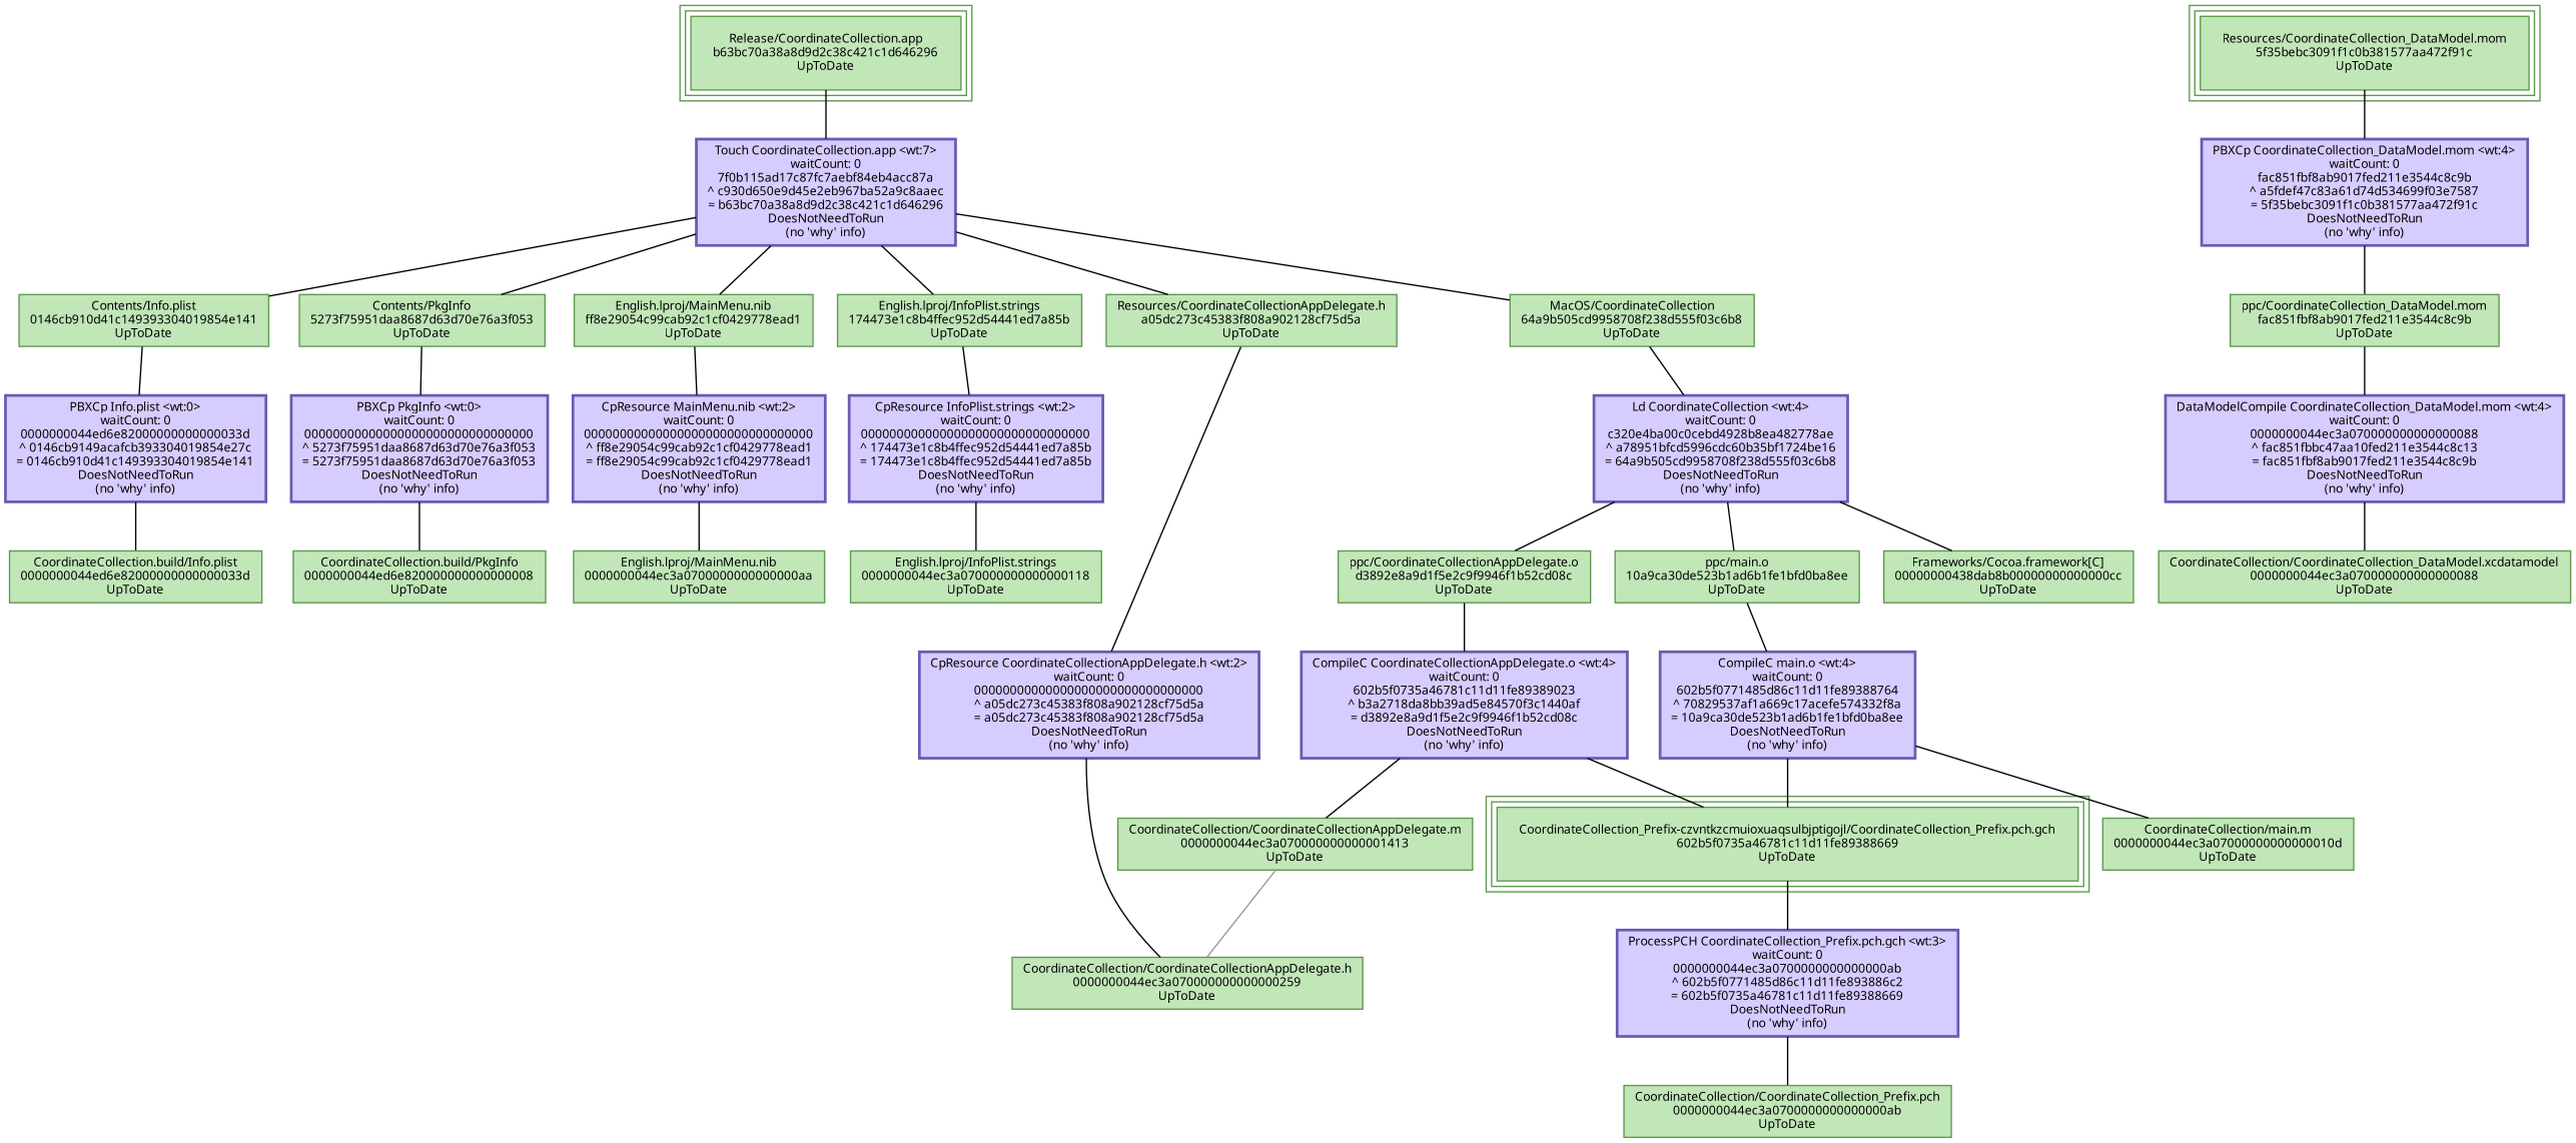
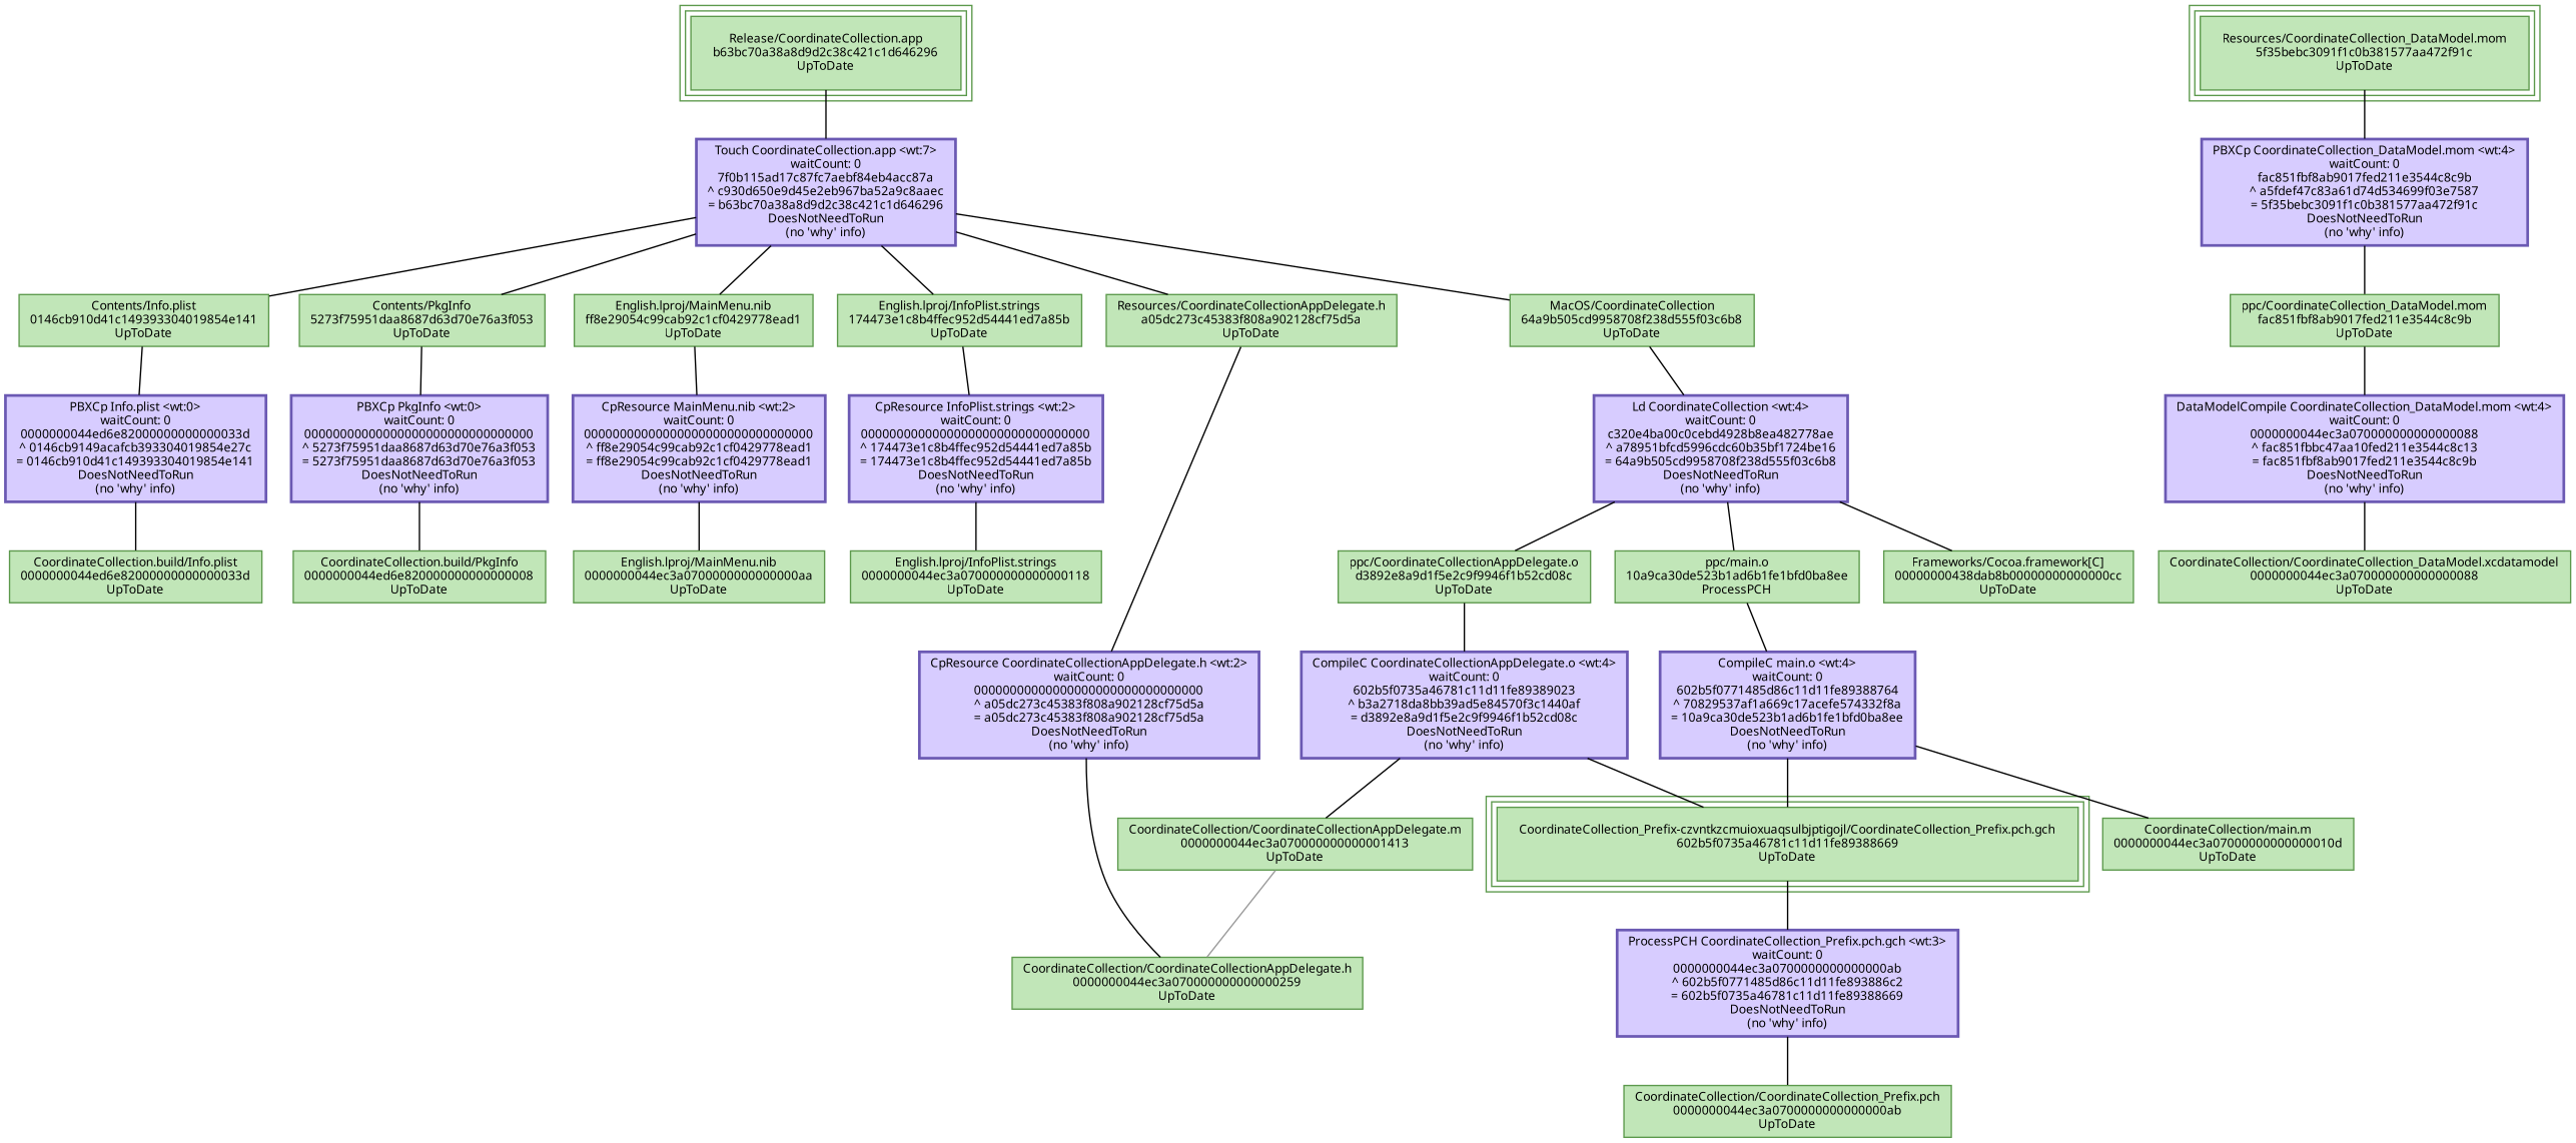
  digraph {
    concentrate=false
    node [color="0.3 0.5 0.6" fillcolor="0.3 0.2 0.9" fontname=Monaco fontsize=9 shape=box style=filled]
    edge [arrowhead=none arrowtail=normal color=black style=solid]
    n1 [label="Release/CoordinateCollection.app\nb63bc70a38a8d9d2c38c421c1d646296\nUpToDate" peripheries=3]
    n2 [color="0.7 0.5 0.7" fillcolor="0.7 0.2 1.0" label="Touch CoordinateCollection.app <wt:7>\nwaitCount: 0\n7f0b115ad17c87fc7aebf84eb4acc87a\n^ c930d650e9d45e2eb967ba52a9c8aaec\n= b63bc70a38a8d9d2c38c421c1d646296\nDoesNotNeedToRun\n(no 'why' info)" style="filled,bold"]
    n3 [label="Contents/Info.plist\n0146cb910d41c149393304019854e141\nUpToDate"]
    n4 [color="0.7 0.5 0.7" fillcolor="0.7 0.2 1.0" label="PBXCp Info.plist <wt:0>\nwaitCount: 0\n0000000044ed6e82000000000000033d\n^ 0146cb9149acafcb393304019854e27c\n= 0146cb910d41c149393304019854e141\nDoesNotNeedToRun\n(no 'why' info)" style="filled,bold"]
    n5 [label="CoordinateCollection.build/Info.plist\n0000000044ed6e82000000000000033d\nUpToDate"]
    n6 [label="Contents/PkgInfo\n5273f75951daa8687d63d70e76a3f053\nUpToDate"]
    n7 [color="0.7 0.5 0.7" fillcolor="0.7 0.2 1.0" label="PBXCp PkgInfo <wt:0>\nwaitCount: 0\n00000000000000000000000000000000\n^ 5273f75951daa8687d63d70e76a3f053\n= 5273f75951daa8687d63d70e76a3f053\nDoesNotNeedToRun\n(no 'why' info)" style="filled,bold"]
    n8 [label="CoordinateCollection.build/PkgInfo\n0000000044ed6e820000000000000008\nUpToDate"]
    n9 [label="English.lproj/MainMenu.nib\nff8e29054c99cab92c1cf0429778ead1\nUpToDate"]
    n10 [color="0.7 0.5 0.7" fillcolor="0.7 0.2 1.0" label="CpResource MainMenu.nib <wt:2>\nwaitCount: 0\n00000000000000000000000000000000\n^ ff8e29054c99cab92c1cf0429778ead1\n= ff8e29054c99cab92c1cf0429778ead1\nDoesNotNeedToRun\n(no 'why' info)" style="filled,bold"]
    n11 [label="English.lproj/MainMenu.nib\n0000000044ec3a0700000000000000aa\nUpToDate"]
    n12 [label="English.lproj/InfoPlist.strings\n174473e1c8b4ffec952d54441ed7a85b\nUpToDate"]
    n13 [color="0.7 0.5 0.7" fillcolor="0.7 0.2 1.0" label="CpResource InfoPlist.strings <wt:2>\nwaitCount: 0\n00000000000000000000000000000000\n^ 174473e1c8b4ffec952d54441ed7a85b\n= 174473e1c8b4ffec952d54441ed7a85b\nDoesNotNeedToRun\n(no 'why' info)" style="filled,bold"]
    n14 [label="English.lproj/InfoPlist.strings\n0000000044ec3a070000000000000118\nUpToDate"]
    n15 [label="Resources/CoordinateCollectionAppDelegate.h\na05dc273c45383f808a902128cf75d5a\nUpToDate"]
    n16 [color="0.7 0.5 0.7" fillcolor="0.7 0.2 1.0" label="CpResource CoordinateCollectionAppDelegate.h <wt:2>\nwaitCount: 0\n00000000000000000000000000000000\n^ a05dc273c45383f808a902128cf75d5a\n= a05dc273c45383f808a902128cf75d5a\nDoesNotNeedToRun\n(no 'why' info)" style="filled,bold"]
    n17 [label="CoordinateCollection/CoordinateCollectionAppDelegate.h\n0000000044ec3a070000000000000259\nUpToDate"]
-   n18 [label="ppc/main.o\n10a9ca30de523b1ad6b1fe1bfd0ba8ee\nUpToDate"]
+   n18 [label="ppc/main.o\n10a9ca30de523b1ad6b1fe1bfd0ba8ee\nProcessPCH"]
    n19 [color="0.7 0.5 0.7" fillcolor="0.7 0.2 1.0" label="CompileC main.o <wt:4>\nwaitCount: 0\n602b5f0771485d86c11d11fe89388764\n^ 70829537af1a669c17acefe574332f8a\n= 10a9ca30de523b1ad6b1fe1bfd0ba8ee\nDoesNotNeedToRun\n(no 'why' info)" style="filled,bold"]
    n20 [label="CoordinateCollection/CoordinateCollection_Prefix.pch\n0000000044ec3a0700000000000000ab\nUpToDate"]
    n21 [label="CoordinateCollection_Prefix-czvntkzcmuioxuaqsulbjptigojl/CoordinateCollection_Prefix.pch.gch\n602b5f0735a46781c11d11fe89388669\nUpToDate" peripheries=3]
    n22 [color="0.7 0.5 0.7" fillcolor="0.7 0.2 1.0" label="ProcessPCH CoordinateCollection_Prefix.pch.gch <wt:3>\nwaitCount: 0\n0000000044ec3a0700000000000000ab\n^ 602b5f0771485d86c11d11fe893886c2\n= 602b5f0735a46781c11d11fe89388669\nDoesNotNeedToRun\n(no 'why' info)" style="filled,bold"]
    n23 [label="CoordinateCollection/main.m\n0000000044ec3a07000000000000010d\nUpToDate"]
    n24 [label="ppc/CoordinateCollectionAppDelegate.o\nd3892e8a9d1f5e2c9f9946f1b52cd08c\nUpToDate"]
    n25 [color="0.7 0.5 0.7" fillcolor="0.7 0.2 1.0" label="CompileC CoordinateCollectionAppDelegate.o <wt:4>\nwaitCount: 0\n602b5f0735a46781c11d11fe89389023\n^ b3a2718da8bb39ad5e84570f3c1440af\n= d3892e8a9d1f5e2c9f9946f1b52cd08c\nDoesNotNeedToRun\n(no 'why' info)" style="filled,bold"]
    n26 [label="CoordinateCollection/CoordinateCollectionAppDelegate.m\n0000000044ec3a070000000000001413\nUpToDate"]
    n27 [label="ppc/CoordinateCollection_DataModel.mom\nfac851fbf8ab9017fed211e3544c8c9b\nUpToDate"]
    n28 [color="0.7 0.5 0.7" fillcolor="0.7 0.2 1.0" label="DataModelCompile CoordinateCollection_DataModel.mom <wt:4>\nwaitCount: 0\n0000000044ec3a070000000000000088\n^ fac851fbbc47aa10fed211e3544c8c13\n= fac851fbf8ab9017fed211e3544c8c9b\nDoesNotNeedToRun\n(no 'why' info)" style="filled,bold"]
    n29 [label="CoordinateCollection/CoordinateCollection_DataModel.xcdatamodel\n0000000044ec3a070000000000000088\nUpToDate"]
    n30 [label="Resources/CoordinateCollection_DataModel.mom\n5f35bebc3091f1c0b381577aa472f91c\nUpToDate" peripheries=3]
    n31 [color="0.7 0.5 0.7" fillcolor="0.7 0.2 1.0" label="PBXCp CoordinateCollection_DataModel.mom <wt:4>\nwaitCount: 0\nfac851fbf8ab9017fed211e3544c8c9b\n^ a5fdef47c83a61d74d534699f03e7587\n= 5f35bebc3091f1c0b381577aa472f91c\nDoesNotNeedToRun\n(no 'why' info)" style="filled,bold"]
    n32 [label="MacOS/CoordinateCollection\n64a9b505cd9958708f238d555f03c6b8\nUpToDate"]
    n33 [color="0.7 0.5 0.7" fillcolor="0.7 0.2 1.0" label="Ld CoordinateCollection <wt:4>\nwaitCount: 0\nc320e4ba00c0cebd4928b8ea482778ae\n^ a78951bfcd5996cdc60b35bf1724be16\n= 64a9b505cd9958708f238d555f03c6b8\nDoesNotNeedToRun\n(no 'why' info)" style="filled,bold"]
    n34 [label="Frameworks/Cocoa.framework[C]\n00000000438dab8b00000000000000cc\nUpToDate"]
    n1 -> n2
    n2 -> n3
    n2 -> n6
    n2 -> n9
    n2 -> n12
    n2 -> n15
    n2 -> n32
    n3 -> n4
    n4 -> n5
    n6 -> n7
    n7 -> n8
    n9 -> n10
    n10 -> n11
    n12 -> n13
    n13 -> n14
    n15 -> n16
    n16 -> n17
    n18 -> n19
    n19 -> n21
    n19 -> n23
    n21 -> n22
    n22 -> n20
    n24 -> n25
    n25 -> n21
    n25 -> n26
    n26 -> n17 [color=gray60]
    n27 -> n28
    n28 -> n29
    n30 -> n31
    n31 -> n27
    n32 -> n33
    n33 -> n18
    n33 -> n24
    n33 -> n34
  }
